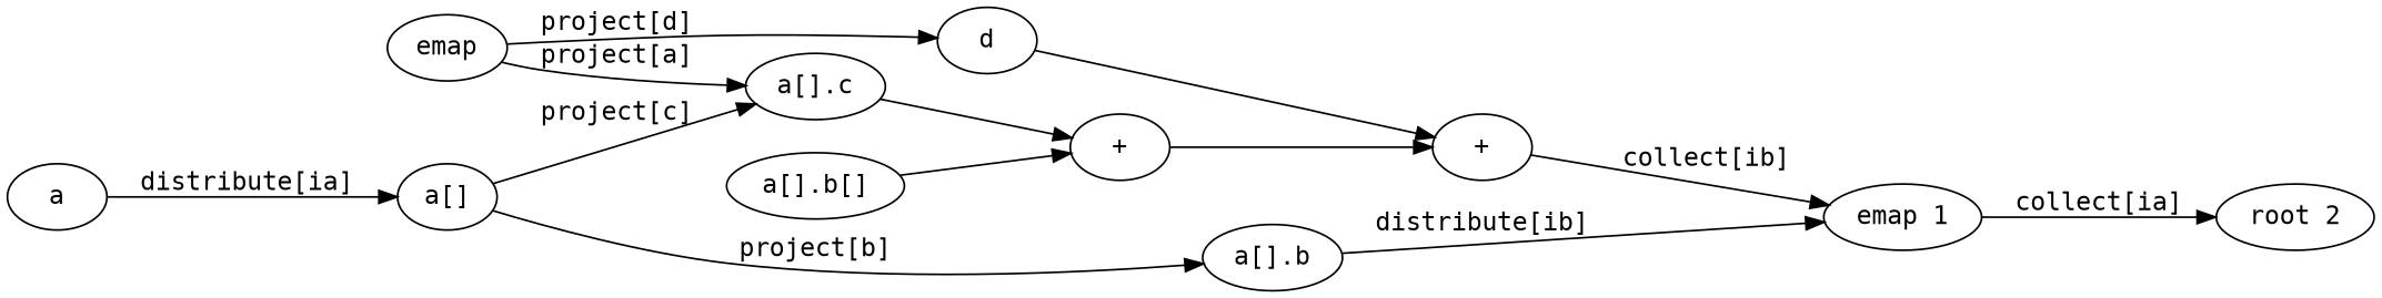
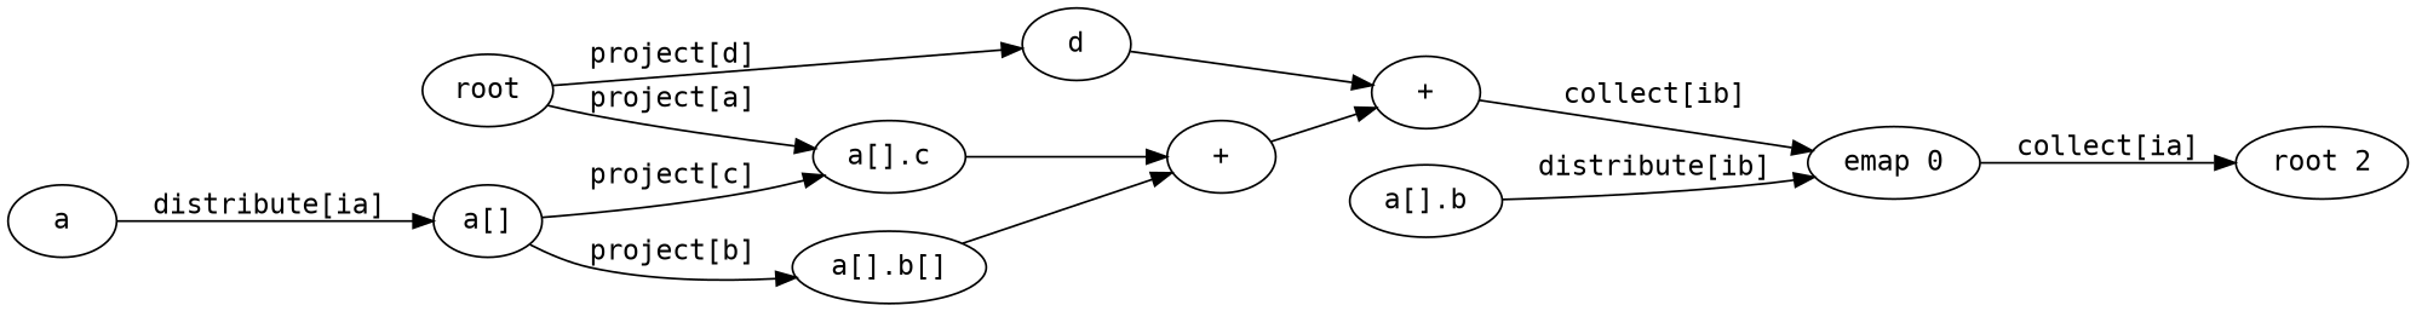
  digraph {
    fontname="DejaVu Sans Mono"
    rankdir=LR
    node [fontname="DejaVu Sans Mono"]
    edge [fontname="DejaVu Sans Mono"]
-   root [label=emap]
+   root
    d
    "a[].c"
    a
    "a[]"
    n6 [label="+"]
    "a[].b"
-   "emap 1"
+   "emap 1" [label="emap 0"]
    n9 [label="+"]
    "a[].b[]"
    n11 [label="root 2"]
    root -> d [label="project[d]"]
    root -> "a[].c" [label="project[a]"]
    d -> n6
    "a[].c" -> n9
    a -> "a[]" [label="distribute[ia]"]
    "a[]" -> "a[].c" [label="project[c]"]
-   "a[]" -> "a[].b" [label="project[b]"]
+   "a[]" -> "a[].b[]" [label="project[b]"]
    n6 -> "emap 1" [label="collect[ib]"]
    "a[].b" -> "emap 1" [label="distribute[ib]"]
    "emap 1" -> n11 [label="collect[ia]"]
    n9 -> n6
    "a[].b[]" -> n9
  }
